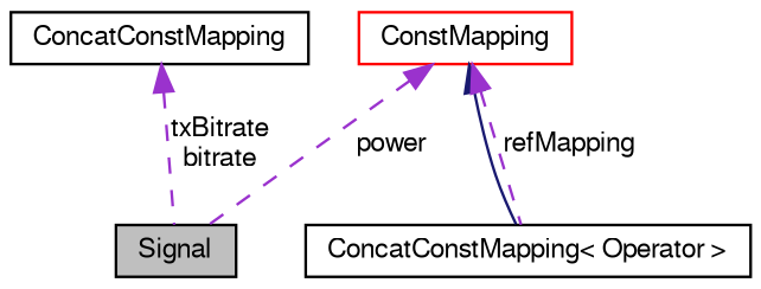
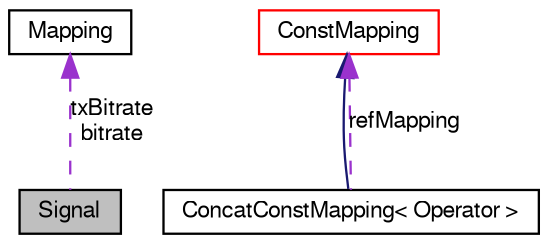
  digraph {
    node [color=black fillcolor=white fontname=FreeSans fontsize=10 shape=record style=filled]
    edge [color=darkorchid3 dir=back fontname=FreeSans fontsize=10 labelfontname=FreeSans labelfontsize=10 style=dashed]
    n1 [fillcolor=grey75 fontcolor=black height=0.2 label=Signal width=0.4]
-   n2 [height=0.2 label=ConcatConstMapping width=0.4]
+   n2 [height=0.2 label=Mapping width=0.4]
    n3 [color=red height=0.2 label=ConstMapping width=0.4]
    n4 [height=0.2 label="ConcatConstMapping\< Operator \>" width=0.4]
    n2 -> n1 [label="txBitrate\nbitrate"]
-   n3 -> n1 [label=power]
    n3 -> n4 [color=midnightblue style=solid]
    n3 -> n4 [label=refMapping]
  }
